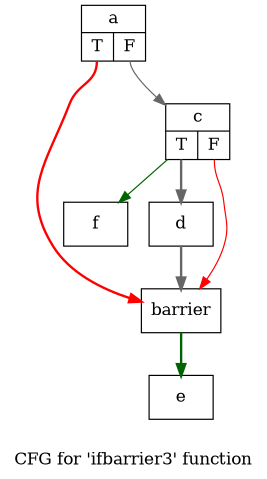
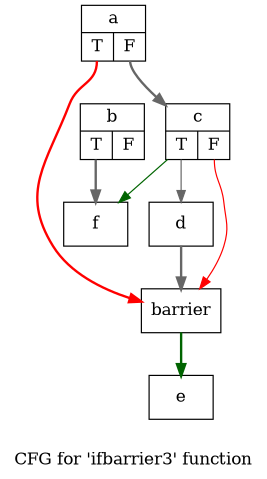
  digraph {
    label="CFG for 'ifbarrier3' function"
    node [shape=record]
    edge [color=gray40 style=bold]
    n1 [label="{a|{<s0>T|<s1>F}}"]
    n2 [label="{c|{<s0>T|<s1>F}}"]
    n3 [label="{barrier}"]
+   n4 [label="{b|{<s0>T|<s1>F}}"]
    n5 [label="{f}"]
    n6 [label="{d}"]
    n7 [label="{e}"]
-   n1 -> n2 [style=solid tailport=s1]
+   n1 -> n2 [tailport=s1]
    n1 -> n3 [color=red tailport=s0]
    n2 -> n3 [color=red style=solid tailport=s1]
    n2 -> n5 [color=darkgreen style=solid]
-   n2 -> n6 [tailport=s0]
+   n2 -> n6 [style=solid tailport=s0]
    n3 -> n7 [color=darkgreen]
+   n4 -> n5 [tailport=s0]
    n6 -> n3
  }
